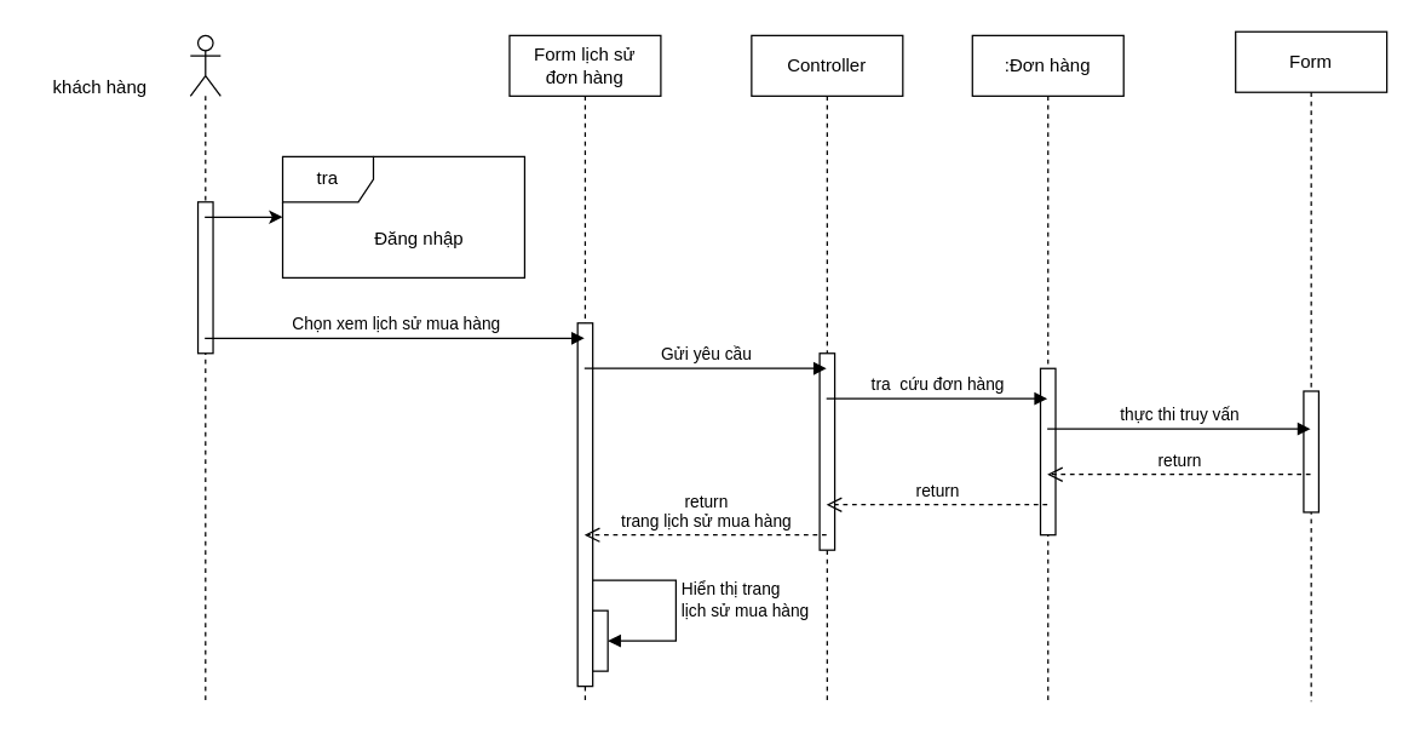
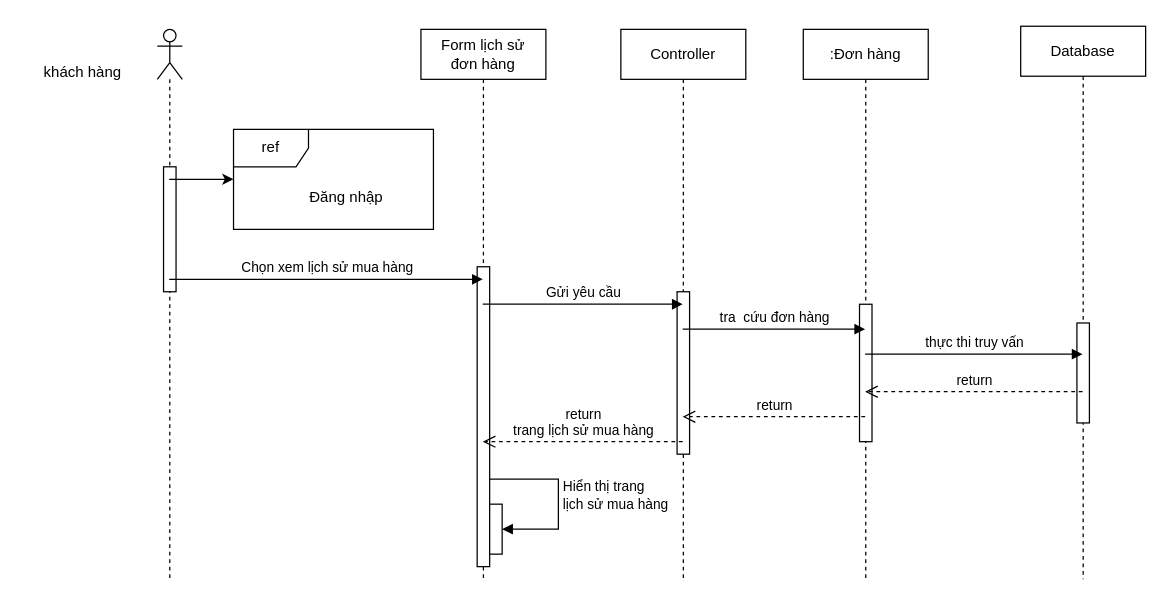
  <mxCell id="0" />
  <mxCell id="1" parent="0" />
  <mxCell id="2" value="" style="shape=umlLifeline;perimeter=lifelinePerimeter;whiteSpace=wrap;html=1;container=1;dropTarget=0;collapsible=0;recursiveResize=0;outlineConnect=0;portConstraint=eastwest;newEdgeStyle={&quot;curved&quot;:0,&quot;rounded&quot;:0};participant=umlActor;" parent="1" vertex="1"><mxGeometry x="125" y="23" width="20" height="440" as="geometry" /></mxCell>
  <mxCell id="3" value="" style="html=1;points=[[0,0,0,0,5],[0,1,0,0,-5],[1,0,0,0,5],[1,1,0,0,-5]];perimeter=orthogonalPerimeter;outlineConnect=0;targetShapes=umlLifeline;portConstraint=eastwest;newEdgeStyle={&quot;curved&quot;:0,&quot;rounded&quot;:0};" vertex="1" parent="2"><mxGeometry x="5" y="110" width="10" height="100" as="geometry" /></mxCell>
  <mxCell id="4" value="Controller" style="shape=umlLifeline;perimeter=lifelinePerimeter;whiteSpace=wrap;html=1;container=1;dropTarget=0;collapsible=0;recursiveResize=0;outlineConnect=0;portConstraint=eastwest;newEdgeStyle={&quot;curved&quot;:0,&quot;rounded&quot;:0};" parent="1" vertex="1"><mxGeometry x="496" y="23" width="100" height="440" as="geometry" /></mxCell>
  <mxCell id="5" value="" style="html=1;points=[[0,0,0,0,5],[0,1,0,0,-5],[1,0,0,0,5],[1,1,0,0,-5]];perimeter=orthogonalPerimeter;outlineConnect=0;targetShapes=umlLifeline;portConstraint=eastwest;newEdgeStyle={&quot;curved&quot;:0,&quot;rounded&quot;:0};" vertex="1" parent="4"><mxGeometry x="45" y="210" width="10" height="130" as="geometry" /></mxCell>
  <mxCell id="6" value="Form lịch sử&lt;div&gt;đơn hàng&lt;/div&gt;" style="shape=umlLifeline;perimeter=lifelinePerimeter;whiteSpace=wrap;html=1;container=1;dropTarget=0;collapsible=0;recursiveResize=0;outlineConnect=0;portConstraint=eastwest;newEdgeStyle={&quot;curved&quot;:0,&quot;rounded&quot;:0};" parent="1" vertex="1"><mxGeometry x="336" y="23" width="100" height="440" as="geometry" /></mxCell>
  <mxCell id="7" value="Hiển thị trang&lt;div&gt;lịch sử&amp;nbsp;&lt;span style=&quot;background-color: light-dark(#ffffff, var(--ge-dark-color, #121212)); color: light-dark(rgb(0, 0, 0), rgb(255, 255, 255));&quot;&gt;mua hàng&lt;/span&gt;&lt;/div&gt;" style="html=1;align=left;spacingLeft=2;endArrow=block;rounded=0;edgeStyle=orthogonalEdgeStyle;curved=0;rounded=0;" parent="6" target="9" edge="1" source="6"><mxGeometry relative="1" as="geometry"><mxPoint x="50" y="366" as="sourcePoint" /><Array as="points"><mxPoint x="110" y="360" /><mxPoint x="110" y="400" /></Array><mxPoint x="60.0" y="396" as="targetPoint" /></mxGeometry></mxCell>
  <mxCell id="8" value="" style="html=1;points=[[0,0,0,0,5],[0,1,0,0,-5],[1,0,0,0,5],[1,1,0,0,-5]];perimeter=orthogonalPerimeter;outlineConnect=0;targetShapes=umlLifeline;portConstraint=eastwest;newEdgeStyle={&quot;curved&quot;:0,&quot;rounded&quot;:0};" vertex="1" parent="6"><mxGeometry x="45" y="190" width="10" height="240" as="geometry" /></mxCell>
  <mxCell id="9" value="" style="html=1;points=[[0,0,0,0,5],[0,1,0,0,-5],[1,0,0,0,5],[1,1,0,0,-5]];perimeter=orthogonalPerimeter;outlineConnect=0;targetShapes=umlLifeline;portConstraint=eastwest;newEdgeStyle={&quot;curved&quot;:0,&quot;rounded&quot;:0};" vertex="1" parent="6"><mxGeometry x="55" y="380" width="10" height="40" as="geometry" /></mxCell>
- <mxCell id="10" value="Form" style="shape=umlLifeline;perimeter=lifelinePerimeter;whiteSpace=wrap;html=1;container=1;dropTarget=0;collapsible=0;recursiveResize=0;outlineConnect=0;portConstraint=eastwest;newEdgeStyle={&quot;curved&quot;:0,&quot;rounded&quot;:0};" parent="1" vertex="1"><mxGeometry x="816" y="20.5" width="100" height="442.5" as="geometry" /></mxCell>
+ <mxCell id="10" value="Database" style="shape=umlLifeline;perimeter=lifelinePerimeter;whiteSpace=wrap;html=1;container=1;dropTarget=0;collapsible=0;recursiveResize=0;outlineConnect=0;portConstraint=eastwest;newEdgeStyle={&quot;curved&quot;:0,&quot;rounded&quot;:0};" parent="1" vertex="1"><mxGeometry x="816" y="20.5" width="100" height="442.5" as="geometry" /></mxCell>
  <mxCell id="11" value="" style="html=1;points=[[0,0,0,0,5],[0,1,0,0,-5],[1,0,0,0,5],[1,1,0,0,-5]];perimeter=orthogonalPerimeter;outlineConnect=0;targetShapes=umlLifeline;portConstraint=eastwest;newEdgeStyle={&quot;curved&quot;:0,&quot;rounded&quot;:0};" vertex="1" parent="10"><mxGeometry x="45" y="237.5" width="10" height="80" as="geometry" /></mxCell>
  <mxCell id="12" value="khách hàng" style="text;html=1;align=center;verticalAlign=middle;resizable=0;points=[];autosize=1;strokeColor=none;fillColor=none;" parent="1" vertex="1"><mxGeometry x="20" y="43" width="90" height="30" as="geometry" /></mxCell>
  <mxCell id="13" value=":Đơn hàng" style="shape=umlLifeline;perimeter=lifelinePerimeter;whiteSpace=wrap;html=1;container=1;dropTarget=0;collapsible=0;recursiveResize=0;outlineConnect=0;portConstraint=eastwest;newEdgeStyle={&quot;curved&quot;:0,&quot;rounded&quot;:0};" parent="1" vertex="1"><mxGeometry x="642" y="23" width="100" height="440" as="geometry" /></mxCell>
  <mxCell id="14" value="" style="html=1;points=[[0,0,0,0,5],[0,1,0,0,-5],[1,0,0,0,5],[1,1,0,0,-5]];perimeter=orthogonalPerimeter;outlineConnect=0;targetShapes=umlLifeline;portConstraint=eastwest;newEdgeStyle={&quot;curved&quot;:0,&quot;rounded&quot;:0};" vertex="1" parent="13"><mxGeometry x="45" y="220" width="10" height="110" as="geometry" /></mxCell>
  <mxCell id="15" value="Chọn xem lịch sử mua hàng" style="html=1;verticalAlign=bottom;endArrow=block;curved=0;rounded=0;" parent="1" edge="1" target="6" source="2"><mxGeometry width="80" relative="1" as="geometry"><mxPoint x="205.5" y="257" as="sourcePoint" /><mxPoint x="381" y="257" as="targetPoint" /><Array as="points"><mxPoint x="256" y="223" /></Array></mxGeometry></mxCell>
  <mxCell id="16" value="Gửi yêu cầu" style="html=1;verticalAlign=bottom;endArrow=block;curved=0;rounded=0;" parent="1" edge="1" target="4" source="6"><mxGeometry width="80" relative="1" as="geometry"><mxPoint x="386" y="266" as="sourcePoint" /><mxPoint x="545.5" y="266" as="targetPoint" /><Array as="points"><mxPoint x="466" y="243" /></Array></mxGeometry></mxCell>
  <mxCell id="17" value="tra&amp;nbsp; cứu đơn hàng" style="html=1;verticalAlign=bottom;endArrow=block;curved=0;rounded=0;" parent="1" edge="1" target="13" source="4"><mxGeometry width="80" relative="1" as="geometry"><mxPoint x="546" y="273" as="sourcePoint" /><mxPoint x="690.5" y="273" as="targetPoint" /><Array as="points"><mxPoint x="606" y="263" /></Array></mxGeometry></mxCell>
  <mxCell id="18" value="thực thi truy vấn" style="html=1;verticalAlign=bottom;endArrow=block;curved=0;rounded=0;" parent="1" edge="1" target="10" source="13"><mxGeometry width="80" relative="1" as="geometry"><mxPoint x="690.5" y="284" as="sourcePoint" /><mxPoint x="865.5" y="284" as="targetPoint" /><Array as="points"><mxPoint x="796" y="283" /></Array></mxGeometry></mxCell>
  <mxCell id="19" value="return" style="html=1;verticalAlign=bottom;endArrow=open;dashed=1;endSize=8;curved=0;rounded=0;" parent="1" edge="1" target="13" source="10"><mxGeometry relative="1" as="geometry"><mxPoint x="866.5" y="313" as="sourcePoint" /><mxPoint x="691.81" y="313" as="targetPoint" /><Array as="points"><mxPoint x="796" y="313" /></Array></mxGeometry></mxCell>
  <mxCell id="20" value="return" style="html=1;verticalAlign=bottom;endArrow=open;dashed=1;endSize=8;curved=0;rounded=0;" parent="1" edge="1" target="4" source="13"><mxGeometry relative="1" as="geometry"><mxPoint x="686" y="325" as="sourcePoint" /><mxPoint x="546" y="325" as="targetPoint" /><Array as="points"><mxPoint x="616" y="333" /></Array></mxGeometry></mxCell>
  <mxCell id="21" value="return&lt;div&gt;trang lịch sử mua hàng&lt;/div&gt;" style="html=1;verticalAlign=bottom;endArrow=open;dashed=1;endSize=8;curved=0;rounded=0;" parent="1" target="6" edge="1" source="4"><mxGeometry relative="1" as="geometry"><mxPoint x="546" y="334" as="sourcePoint" /><mxPoint x="385.5" y="334" as="targetPoint" /><Array as="points"><mxPoint x="456" y="353" /></Array></mxGeometry></mxCell>
- <mxCell id="22" value="tra" style="shape=umlFrame;whiteSpace=wrap;html=1;pointerEvents=0;" vertex="1" parent="1"><mxGeometry x="186" y="103" width="160" height="80" as="geometry" /></mxCell>
+ <mxCell id="22" value="ref" style="shape=umlFrame;whiteSpace=wrap;html=1;pointerEvents=0;" vertex="1" parent="1"><mxGeometry x="186" y="103" width="160" height="80" as="geometry" /></mxCell>
  <mxCell id="23" value="" style="endArrow=classic;html=1;rounded=0;" edge="1" parent="1" source="2" target="22"><mxGeometry width="50" height="50" relative="1" as="geometry"><mxPoint x="146" y="153" as="sourcePoint" /><mxPoint x="56" y="143" as="targetPoint" /><Array as="points"><mxPoint x="166" y="143" /></Array></mxGeometry></mxCell>
  <mxCell id="24" value="Đăng nhập" style="text;html=1;align=center;verticalAlign=middle;resizable=0;points=[];autosize=1;strokeColor=none;fillColor=none;" vertex="1" parent="1"><mxGeometry x="236" y="143" width="80" height="30" as="geometry" /></mxCell>
